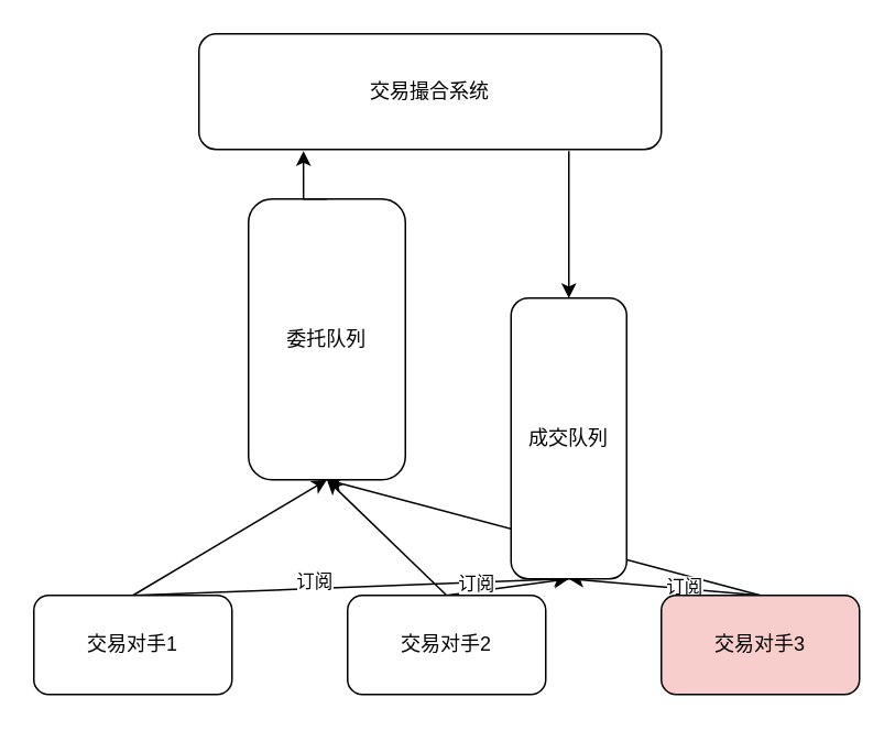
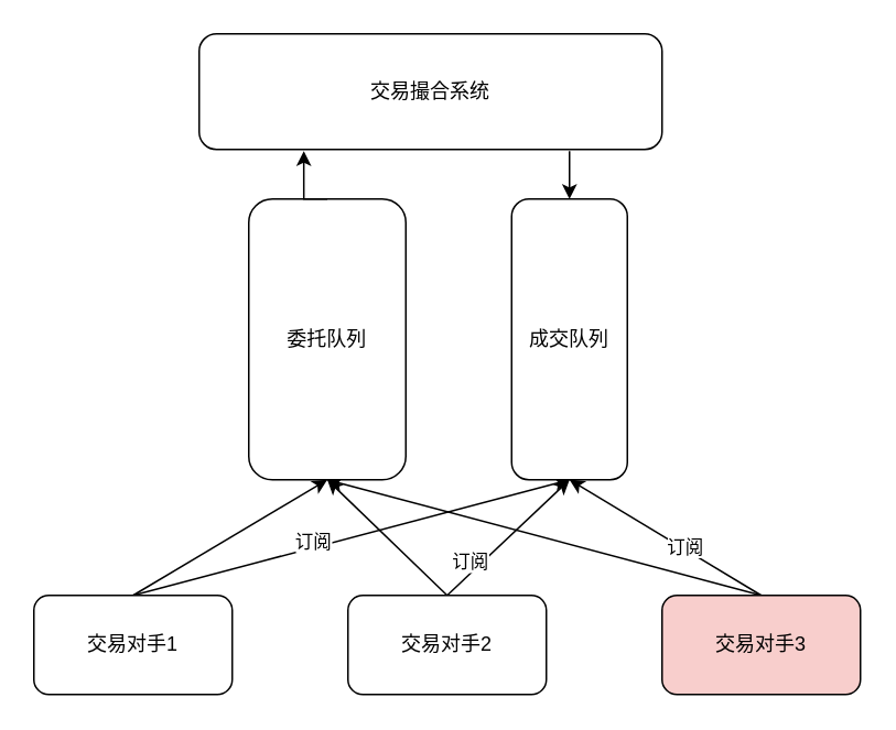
  <mxCell id="0" />
  <mxCell id="1" parent="0" />
  <mxCell id="2" value="交易撮合系统" style="rounded=1;whiteSpace=wrap;html=1;" vertex="1" parent="1"><mxGeometry x="120" y="20" width="280" height="70" as="geometry" /></mxCell>
  <mxCell id="3" style="rounded=0;orthogonalLoop=1;jettySize=auto;html=1;exitX=0.5;exitY=0;exitDx=0;exitDy=0;entryX=0.5;entryY=1;entryDx=0;entryDy=0;" edge="1" parent="1" source="6" target="15"><mxGeometry relative="1" as="geometry" /></mxCell>
  <mxCell id="4" style="rounded=0;orthogonalLoop=1;jettySize=auto;html=1;exitX=0.5;exitY=0;exitDx=0;exitDy=0;entryX=0.5;entryY=1;entryDx=0;entryDy=0;" edge="1" parent="1" source="6" target="17"><mxGeometry relative="1" as="geometry" /></mxCell>
  <mxCell id="5" value="订阅" style="edgeLabel;html=1;align=center;verticalAlign=middle;resizable=0;points=[];" vertex="1" connectable="0" parent="4"><mxGeometry x="-0.169" y="4" relative="1" as="geometry"><mxPoint as="offset" /></mxGeometry></mxCell>
  <mxCell id="6" value="交易对手1" style="rounded=1;whiteSpace=wrap;html=1;" vertex="1" parent="1"><mxGeometry x="20" y="360" width="120" height="60" as="geometry" /></mxCell>
  <mxCell id="7" style="rounded=0;orthogonalLoop=1;jettySize=auto;html=1;exitX=0.5;exitY=0;exitDx=0;exitDy=0;entryX=0.5;entryY=1;entryDx=0;entryDy=0;" edge="1" parent="1" source="10" target="15"><mxGeometry relative="1" as="geometry" /></mxCell>
  <mxCell id="8" style="rounded=0;orthogonalLoop=1;jettySize=auto;html=1;exitX=0.5;exitY=0;exitDx=0;exitDy=0;entryX=0.5;entryY=1;entryDx=0;entryDy=0;" edge="1" parent="1" source="10" target="17"><mxGeometry relative="1" as="geometry" /></mxCell>
  <mxCell id="9" value="订阅" style="edgeLabel;html=1;align=center;verticalAlign=middle;resizable=0;points=[];" vertex="1" connectable="0" parent="8"><mxGeometry x="-0.53" y="5" relative="1" as="geometry"><mxPoint as="offset" /></mxGeometry></mxCell>
  <mxCell id="10" value="交易对手2" style="rounded=1;whiteSpace=wrap;html=1;" vertex="1" parent="1"><mxGeometry x="210" y="360" width="120" height="60" as="geometry" /></mxCell>
  <mxCell id="11" style="rounded=0;orthogonalLoop=1;jettySize=auto;html=1;exitX=0.5;exitY=0;exitDx=0;exitDy=0;entryX=0.5;entryY=1;entryDx=0;entryDy=0;" edge="1" parent="1" source="14" target="15"><mxGeometry relative="1" as="geometry" /></mxCell>
  <mxCell id="12" style="rounded=0;orthogonalLoop=1;jettySize=auto;html=1;exitX=0.5;exitY=0;exitDx=0;exitDy=0;entryX=0.5;entryY=1;entryDx=0;entryDy=0;" edge="1" parent="1" source="14" target="17"><mxGeometry relative="1" as="geometry" /></mxCell>
  <mxCell id="13" value="订阅" style="edgeLabel;html=1;align=center;verticalAlign=middle;resizable=0;points=[];" vertex="1" connectable="0" parent="12"><mxGeometry x="-0.194" y="-1" relative="1" as="geometry"><mxPoint as="offset" /></mxGeometry></mxCell>
  <mxCell id="14" value="交易对手3" style="rounded=1;whiteSpace=wrap;html=1;fillColor=#f8cecc;" vertex="1" parent="1"><mxGeometry x="400" y="360" width="120" height="60" as="geometry" /></mxCell>
  <mxCell id="15" value="委托队列" style="rounded=1;whiteSpace=wrap;html=1;" vertex="1" parent="1"><mxGeometry x="150" y="120" width="95" height="170" as="geometry" /></mxCell>
  <mxCell id="16" style="edgeStyle=orthogonalEdgeStyle;rounded=0;orthogonalLoop=1;jettySize=auto;html=1;exitX=0.5;exitY=0;exitDx=0;exitDy=0;entryX=0.226;entryY=1.014;entryDx=0;entryDy=0;entryPerimeter=0;" edge="1" parent="1" source="15" target="2"><mxGeometry relative="1" as="geometry"><mxPoint x="183" y="100" as="targetPoint" /></mxGeometry></mxCell>
- <mxCell id="17" value="成交队列" style="rounded=1;whiteSpace=wrap;html=1;" vertex="1" parent="1"><mxGeometry x="309" y="180" width="70" height="170" as="geometry" /></mxCell>
+ <mxCell id="17" value="成交队列" style="rounded=1;whiteSpace=wrap;html=1;" vertex="1" parent="1"><mxGeometry x="309" y="120" width="70" height="170" as="geometry" /></mxCell>
  <mxCell id="18" style="edgeStyle=orthogonalEdgeStyle;rounded=0;orthogonalLoop=1;jettySize=auto;html=1;exitX=0.5;exitY=0;exitDx=0;exitDy=0;entryX=0.8;entryY=1.014;entryDx=0;entryDy=0;entryPerimeter=0;startArrow=classic;startFill=1;endArrow=none;endFill=0;" edge="1" parent="1" source="17" target="2"><mxGeometry relative="1" as="geometry" /></mxCell>
